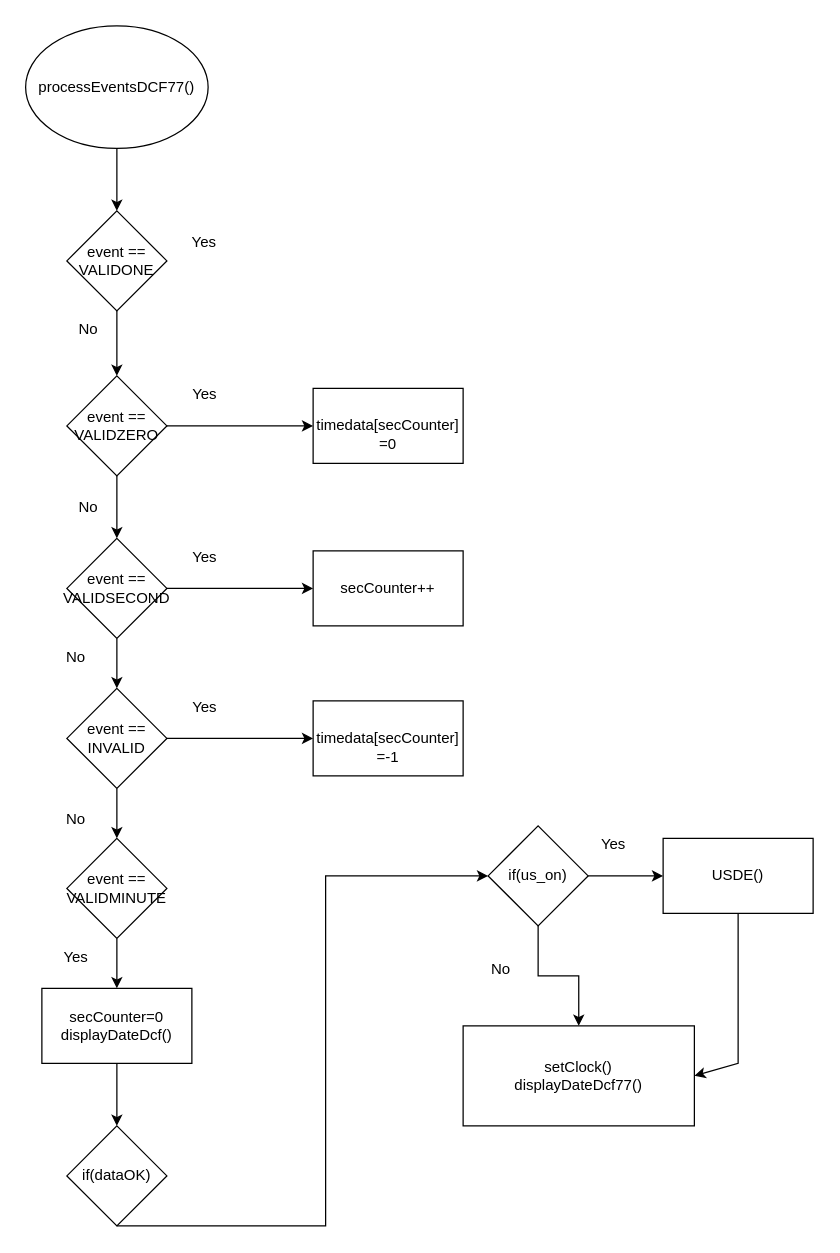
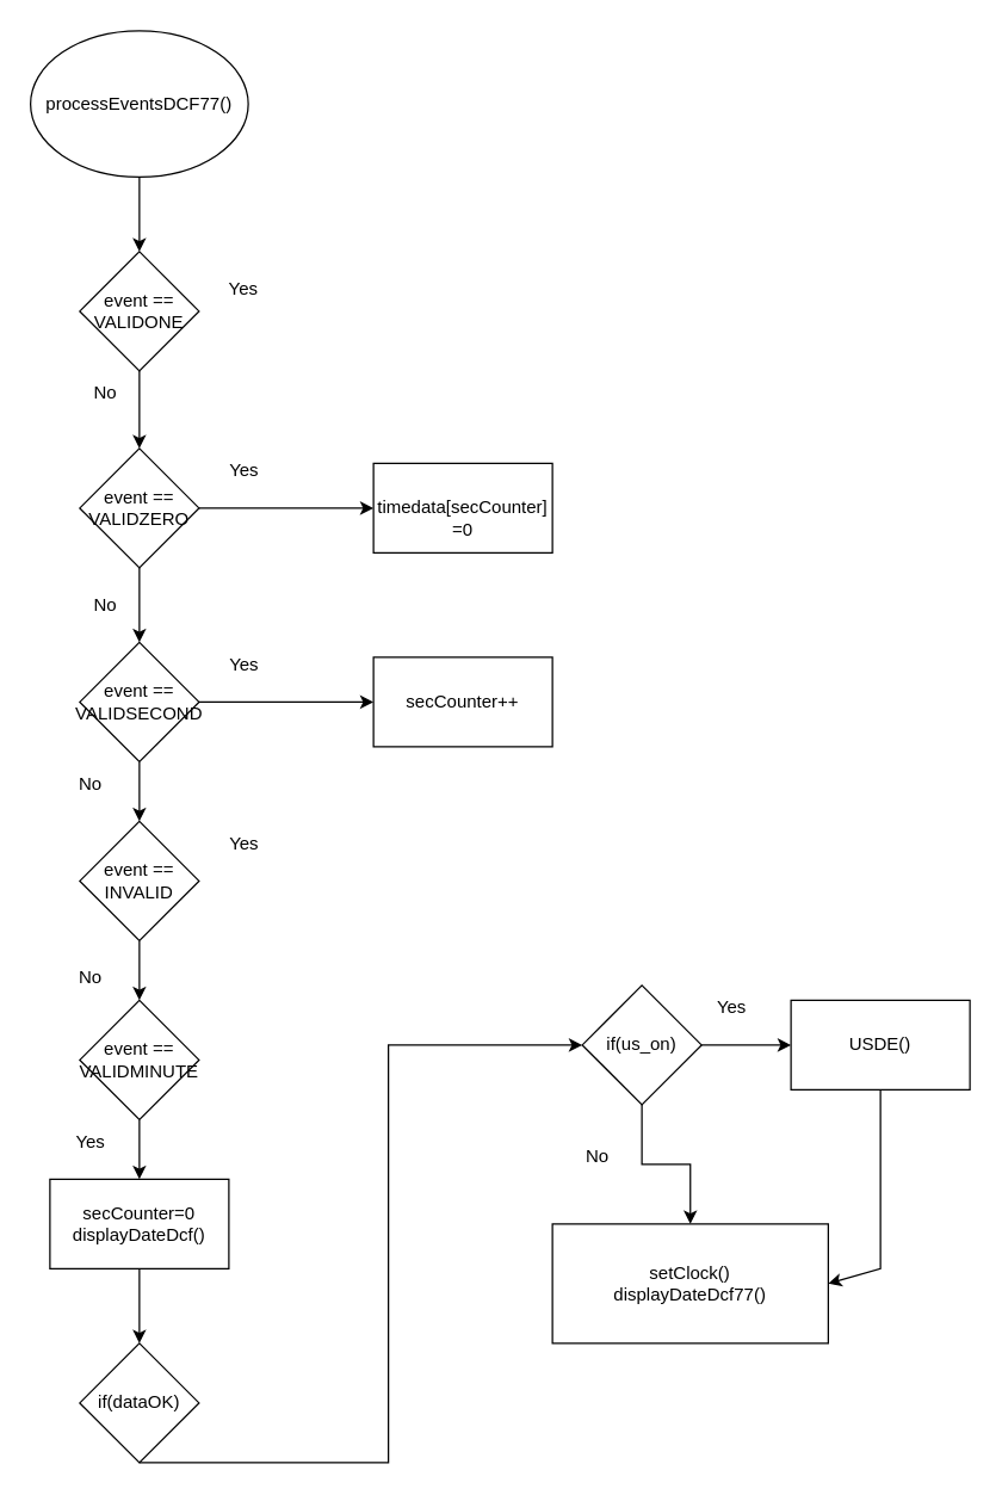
  <mxCell id="0" />
  <mxCell id="1" parent="0" />
  <mxCell id="2" value="processEventsDCF77()" style="ellipse;whiteSpace=wrap;html=1;" parent="1" vertex="1"><mxGeometry x="20" y="20" width="146" height="98" as="geometry" /></mxCell>
  <mxCell id="3" value="" style="edgeStyle=orthogonalEdgeStyle;rounded=0;orthogonalLoop=1;jettySize=auto;html=1;" edge="1" parent="1" source="4" target="17"><mxGeometry relative="1" as="geometry" /></mxCell>
  <mxCell id="4" value="event == VALIDONE" style="rhombus;whiteSpace=wrap;html=1;" parent="1" vertex="1"><mxGeometry x="53" y="168" width="80" height="80" as="geometry" /></mxCell>
  <mxCell id="5" value="" style="endArrow=classic;html=1;rounded=0;" parent="1" target="4" edge="1"><mxGeometry width="50" height="50" relative="1" as="geometry"><mxPoint x="93" y="118" as="sourcePoint" /><mxPoint x="626" y="198" as="targetPoint" /></mxGeometry></mxCell>
  <mxCell id="6" value="Yes" style="text;html=1;align=center;verticalAlign=middle;whiteSpace=wrap;rounded=0;" parent="1" vertex="1"><mxGeometry x="133" y="178" width="60" height="30" as="geometry" /></mxCell>
  <mxCell id="7" value="" style="edgeStyle=orthogonalEdgeStyle;rounded=0;orthogonalLoop=1;jettySize=auto;html=1;" edge="1" parent="1" source="8" target="29"><mxGeometry relative="1" as="geometry" /></mxCell>
  <mxCell id="8" value="event == VALIDMINUTE" style="rhombus;whiteSpace=wrap;html=1;" vertex="1" parent="1"><mxGeometry x="53" y="670" width="80" height="80" as="geometry" /></mxCell>
- <mxCell id="9" value="" style="edgeStyle=orthogonalEdgeStyle;rounded=0;orthogonalLoop=1;jettySize=auto;html=1;" edge="1" parent="1" source="11" target="24"><mxGeometry relative="1" as="geometry" /></mxCell>
  <mxCell id="10" value="" style="edgeStyle=orthogonalEdgeStyle;rounded=0;orthogonalLoop=1;jettySize=auto;html=1;" edge="1" parent="1" source="11" target="8"><mxGeometry relative="1" as="geometry" /></mxCell>
  <mxCell id="11" value="event == INVALID" style="rhombus;whiteSpace=wrap;html=1;" vertex="1" parent="1"><mxGeometry x="53" y="550" width="80" height="80" as="geometry" /></mxCell>
  <mxCell id="12" value="" style="edgeStyle=orthogonalEdgeStyle;rounded=0;orthogonalLoop=1;jettySize=auto;html=1;" edge="1" parent="1" source="14" target="20"><mxGeometry relative="1" as="geometry" /></mxCell>
  <mxCell id="13" value="" style="edgeStyle=orthogonalEdgeStyle;rounded=0;orthogonalLoop=1;jettySize=auto;html=1;" edge="1" parent="1" source="14" target="11"><mxGeometry relative="1" as="geometry" /></mxCell>
  <mxCell id="14" value="event == VALIDSECOND" style="rhombus;whiteSpace=wrap;html=1;" vertex="1" parent="1"><mxGeometry x="53" y="430" width="80" height="80" as="geometry" /></mxCell>
  <mxCell id="15" value="" style="edgeStyle=orthogonalEdgeStyle;rounded=0;orthogonalLoop=1;jettySize=auto;html=1;" edge="1" parent="1" source="17" target="18"><mxGeometry relative="1" as="geometry" /></mxCell>
  <mxCell id="16" value="" style="edgeStyle=orthogonalEdgeStyle;rounded=0;orthogonalLoop=1;jettySize=auto;html=1;" edge="1" parent="1" source="17" target="14"><mxGeometry relative="1" as="geometry" /></mxCell>
  <mxCell id="17" value="event == VALIDZERO" style="rhombus;whiteSpace=wrap;html=1;" vertex="1" parent="1"><mxGeometry x="53" y="300" width="80" height="80" as="geometry" /></mxCell>
  <mxCell id="18" value="&lt;br&gt;&lt;div&gt;timedata[secCounter] =0&lt;/div&gt;" style="rounded=0;whiteSpace=wrap;html=1;" vertex="1" parent="1"><mxGeometry x="250" y="310" width="120" height="60" as="geometry" /></mxCell>
  <mxCell id="19" value="Yes" style="text;html=1;align=center;verticalAlign=middle;resizable=0;points=[];autosize=1;strokeColor=none;fillColor=none;" vertex="1" parent="1"><mxGeometry x="143" y="300" width="40" height="30" as="geometry" /></mxCell>
  <mxCell id="20" value="&lt;div&gt;secCounter++&lt;/div&gt;" style="rounded=0;whiteSpace=wrap;html=1;" vertex="1" parent="1"><mxGeometry x="250" y="440" width="120" height="60" as="geometry" /></mxCell>
  <mxCell id="21" value="Yes" style="text;html=1;align=center;verticalAlign=middle;resizable=0;points=[];autosize=1;strokeColor=none;fillColor=none;" vertex="1" parent="1"><mxGeometry x="143" y="430" width="40" height="30" as="geometry" /></mxCell>
  <mxCell id="22" value="No" style="text;html=1;align=center;verticalAlign=middle;resizable=0;points=[];autosize=1;strokeColor=none;fillColor=none;" vertex="1" parent="1"><mxGeometry x="50" y="248" width="40" height="30" as="geometry" /></mxCell>
  <mxCell id="23" value="No" style="text;html=1;align=center;verticalAlign=middle;resizable=0;points=[];autosize=1;strokeColor=none;fillColor=none;" vertex="1" parent="1"><mxGeometry x="50" y="390" width="40" height="30" as="geometry" /></mxCell>
- <mxCell id="24" value="&lt;br&gt;&lt;div&gt;timedata[secCounter] =-1&lt;/div&gt;" style="rounded=0;whiteSpace=wrap;html=1;" vertex="1" parent="1"><mxGeometry x="250" y="560" width="120" height="60" as="geometry" /></mxCell>
  <mxCell id="25" value="No" style="text;html=1;align=center;verticalAlign=middle;resizable=0;points=[];autosize=1;strokeColor=none;fillColor=none;" vertex="1" parent="1"><mxGeometry x="40" y="510" width="40" height="30" as="geometry" /></mxCell>
  <mxCell id="26" value="No" style="text;html=1;align=center;verticalAlign=middle;resizable=0;points=[];autosize=1;strokeColor=none;fillColor=none;" vertex="1" parent="1"><mxGeometry x="40" y="640" width="40" height="30" as="geometry" /></mxCell>
  <mxCell id="27" value="Yes" style="text;html=1;align=center;verticalAlign=middle;resizable=0;points=[];autosize=1;strokeColor=none;fillColor=none;" vertex="1" parent="1"><mxGeometry x="143" y="550" width="40" height="30" as="geometry" /></mxCell>
  <mxCell id="28" value="" style="edgeStyle=orthogonalEdgeStyle;rounded=0;orthogonalLoop=1;jettySize=auto;html=1;" edge="1" parent="1" source="29" target="31"><mxGeometry relative="1" as="geometry" /></mxCell>
  <mxCell id="29" value="secCounter=0&lt;br&gt;displayDateDcf()" style="rounded=0;whiteSpace=wrap;html=1;" vertex="1" parent="1"><mxGeometry x="33" y="790" width="120" height="60" as="geometry" /></mxCell>
  <mxCell id="30" value="Yes" style="text;html=1;align=center;verticalAlign=middle;resizable=0;points=[];autosize=1;strokeColor=none;fillColor=none;" vertex="1" parent="1"><mxGeometry x="40" y="750" width="40" height="30" as="geometry" /></mxCell>
  <mxCell id="31" value="if(dataOK)" style="rhombus;whiteSpace=wrap;html=1;" vertex="1" parent="1"><mxGeometry x="53" y="900" width="80" height="80" as="geometry" /></mxCell>
  <mxCell id="32" value="" style="edgeStyle=orthogonalEdgeStyle;rounded=0;orthogonalLoop=1;jettySize=auto;html=1;" edge="1" parent="1" source="34" target="36"><mxGeometry relative="1" as="geometry" /></mxCell>
  <mxCell id="33" value="" style="edgeStyle=orthogonalEdgeStyle;rounded=0;orthogonalLoop=1;jettySize=auto;html=1;" edge="1" parent="1" source="34" target="38"><mxGeometry relative="1" as="geometry" /></mxCell>
  <mxCell id="34" value="if(us_on)" style="rhombus;whiteSpace=wrap;html=1;" vertex="1" parent="1"><mxGeometry x="390" y="660" width="80" height="80" as="geometry" /></mxCell>
  <mxCell id="35" value="" style="endArrow=classic;html=1;rounded=0;exitX=0.5;exitY=1;exitDx=0;exitDy=0;entryX=0;entryY=0.5;entryDx=0;entryDy=0;" edge="1" parent="1" source="31" target="34"><mxGeometry width="50" height="50" relative="1" as="geometry"><mxPoint x="90" y="1030" as="sourcePoint" /><mxPoint x="140" y="980" as="targetPoint" /><Array as="points"><mxPoint x="260" y="980" /><mxPoint x="260" y="700" /></Array></mxGeometry></mxCell>
  <mxCell id="36" value="USDE()" style="rounded=0;whiteSpace=wrap;html=1;" vertex="1" parent="1"><mxGeometry x="530" y="670" width="120" height="60" as="geometry" /></mxCell>
  <mxCell id="37" value="Yes" style="text;html=1;align=center;verticalAlign=middle;resizable=0;points=[];autosize=1;strokeColor=none;fillColor=none;" vertex="1" parent="1"><mxGeometry x="470" y="660" width="40" height="30" as="geometry" /></mxCell>
  <mxCell id="38" value="&lt;div&gt;setClock()&lt;/div&gt;&lt;div&gt;displayDateDcf77()&lt;/div&gt;" style="rounded=0;whiteSpace=wrap;html=1;" vertex="1" parent="1"><mxGeometry x="370" y="820" width="185" height="80" as="geometry" /></mxCell>
  <mxCell id="39" value="No" style="text;html=1;align=center;verticalAlign=middle;resizable=0;points=[];autosize=1;strokeColor=none;fillColor=none;" vertex="1" parent="1"><mxGeometry x="380" y="760" width="40" height="30" as="geometry" /></mxCell>
  <mxCell id="40" value="" style="endArrow=classic;html=1;rounded=0;entryX=1;entryY=0.5;entryDx=0;entryDy=0;" edge="1" parent="1" source="36" target="38"><mxGeometry width="50" height="50" relative="1" as="geometry"><mxPoint x="590" y="780" as="sourcePoint" /><mxPoint x="600" y="890" as="targetPoint" /><Array as="points"><mxPoint x="590" y="850" /></Array></mxGeometry></mxCell>
